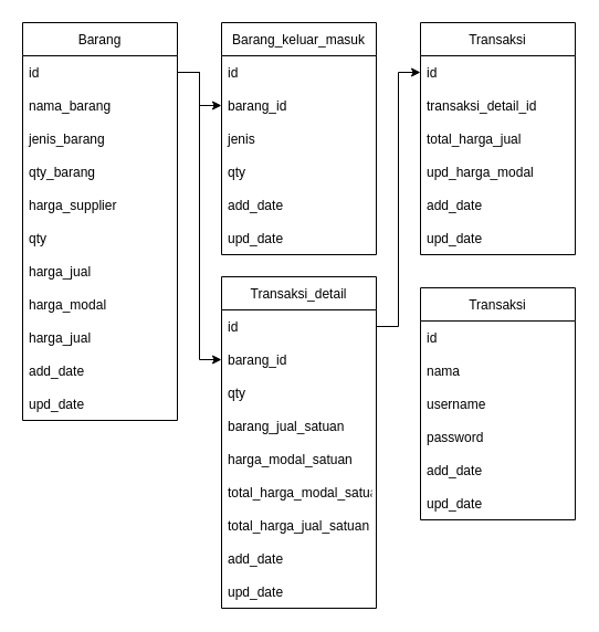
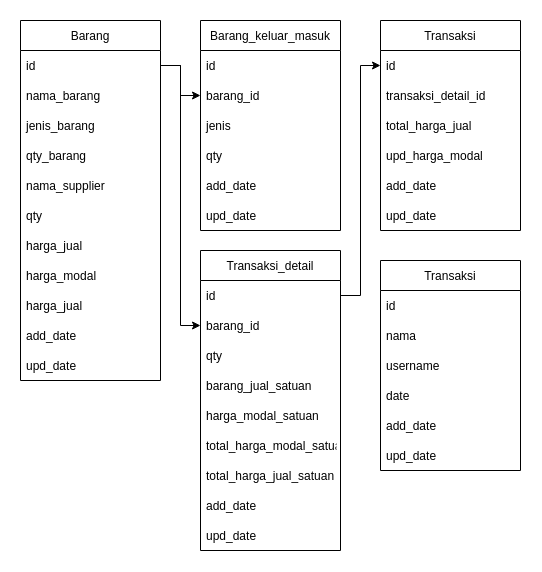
  <mxCell id="0" />
  <mxCell id="1" parent="0" />
  <mxCell id="2" value="Barang" style="swimlane;fontStyle=0;childLayout=stackLayout;horizontal=1;startSize=30;horizontalStack=0;resizeParent=1;resizeParentMax=0;resizeLast=0;collapsible=1;marginBottom=0;" vertex="1" parent="1"><mxGeometry x="20" y="20" width="140" height="360" as="geometry" /></mxCell>
  <mxCell id="3" value="id" style="text;strokeColor=none;fillColor=none;align=left;verticalAlign=middle;spacingLeft=4;spacingRight=4;overflow=hidden;points=[[0,0.5],[1,0.5]];portConstraint=eastwest;rotatable=0;" vertex="1" parent="2"><mxGeometry y="30" width="140" height="30" as="geometry" /></mxCell>
  <mxCell id="4" value="nama_barang" style="text;strokeColor=none;fillColor=none;align=left;verticalAlign=middle;spacingLeft=4;spacingRight=4;overflow=hidden;points=[[0,0.5],[1,0.5]];portConstraint=eastwest;rotatable=0;" vertex="1" parent="2"><mxGeometry y="60" width="140" height="30" as="geometry" /></mxCell>
  <mxCell id="5" value="jenis_barang" style="text;strokeColor=none;fillColor=none;align=left;verticalAlign=middle;spacingLeft=4;spacingRight=4;overflow=hidden;points=[[0,0.5],[1,0.5]];portConstraint=eastwest;rotatable=0;" vertex="1" parent="2"><mxGeometry y="90" width="140" height="30" as="geometry" /></mxCell>
  <mxCell id="6" value="qty_barang" style="text;strokeColor=none;fillColor=none;align=left;verticalAlign=middle;spacingLeft=4;spacingRight=4;overflow=hidden;points=[[0,0.5],[1,0.5]];portConstraint=eastwest;rotatable=0;" vertex="1" parent="2"><mxGeometry y="120" width="140" height="30" as="geometry" /></mxCell>
- <mxCell id="7" value="harga_supplier" style="text;strokeColor=none;fillColor=none;align=left;verticalAlign=middle;spacingLeft=4;spacingRight=4;overflow=hidden;points=[[0,0.5],[1,0.5]];portConstraint=eastwest;rotatable=0;" vertex="1" parent="2"><mxGeometry y="150" width="140" height="30" as="geometry" /></mxCell>
+ <mxCell id="7" value="nama_supplier" style="text;strokeColor=none;fillColor=none;align=left;verticalAlign=middle;spacingLeft=4;spacingRight=4;overflow=hidden;points=[[0,0.5],[1,0.5]];portConstraint=eastwest;rotatable=0;" vertex="1" parent="2"><mxGeometry y="150" width="140" height="30" as="geometry" /></mxCell>
  <mxCell id="8" value="qty" style="text;strokeColor=none;fillColor=none;align=left;verticalAlign=middle;spacingLeft=4;spacingRight=4;overflow=hidden;points=[[0,0.5],[1,0.5]];portConstraint=eastwest;rotatable=0;" vertex="1" parent="2"><mxGeometry y="180" width="140" height="30" as="geometry" /></mxCell>
  <mxCell id="9" value="harga_jual" style="text;strokeColor=none;fillColor=none;align=left;verticalAlign=middle;spacingLeft=4;spacingRight=4;overflow=hidden;points=[[0,0.5],[1,0.5]];portConstraint=eastwest;rotatable=0;" vertex="1" parent="2"><mxGeometry y="210" width="140" height="30" as="geometry" /></mxCell>
  <mxCell id="10" value="harga_modal" style="text;strokeColor=none;fillColor=none;align=left;verticalAlign=middle;spacingLeft=4;spacingRight=4;overflow=hidden;points=[[0,0.5],[1,0.5]];portConstraint=eastwest;rotatable=0;" vertex="1" parent="2"><mxGeometry y="240" width="140" height="30" as="geometry" /></mxCell>
  <mxCell id="11" value="harga_jual" style="text;strokeColor=none;fillColor=none;align=left;verticalAlign=middle;spacingLeft=4;spacingRight=4;overflow=hidden;points=[[0,0.5],[1,0.5]];portConstraint=eastwest;rotatable=0;" vertex="1" parent="2"><mxGeometry y="270" width="140" height="30" as="geometry" /></mxCell>
  <mxCell id="12" value="add_date" style="text;strokeColor=none;fillColor=none;align=left;verticalAlign=middle;spacingLeft=4;spacingRight=4;overflow=hidden;points=[[0,0.5],[1,0.5]];portConstraint=eastwest;rotatable=0;" vertex="1" parent="2"><mxGeometry y="300" width="140" height="30" as="geometry" /></mxCell>
  <mxCell id="13" value="upd_date" style="text;strokeColor=none;fillColor=none;align=left;verticalAlign=middle;spacingLeft=4;spacingRight=4;overflow=hidden;points=[[0,0.5],[1,0.5]];portConstraint=eastwest;rotatable=0;" vertex="1" parent="2"><mxGeometry y="330" width="140" height="30" as="geometry" /></mxCell>
  <mxCell id="14" value="Barang_keluar_masuk" style="swimlane;fontStyle=0;childLayout=stackLayout;horizontal=1;startSize=30;horizontalStack=0;resizeParent=1;resizeParentMax=0;resizeLast=0;collapsible=1;marginBottom=0;" vertex="1" parent="1"><mxGeometry x="200" y="20" width="140" height="210" as="geometry" /></mxCell>
  <mxCell id="15" value="id" style="text;strokeColor=none;fillColor=none;align=left;verticalAlign=middle;spacingLeft=4;spacingRight=4;overflow=hidden;points=[[0,0.5],[1,0.5]];portConstraint=eastwest;rotatable=0;" vertex="1" parent="14"><mxGeometry y="30" width="140" height="30" as="geometry" /></mxCell>
  <mxCell id="16" value="barang_id" style="text;strokeColor=none;fillColor=none;align=left;verticalAlign=middle;spacingLeft=4;spacingRight=4;overflow=hidden;points=[[0,0.5],[1,0.5]];portConstraint=eastwest;rotatable=0;" vertex="1" parent="14"><mxGeometry y="60" width="140" height="30" as="geometry" /></mxCell>
  <mxCell id="17" value="jenis" style="text;strokeColor=none;fillColor=none;align=left;verticalAlign=middle;spacingLeft=4;spacingRight=4;overflow=hidden;points=[[0,0.5],[1,0.5]];portConstraint=eastwest;rotatable=0;" vertex="1" parent="14"><mxGeometry y="90" width="140" height="30" as="geometry" /></mxCell>
  <mxCell id="18" value="qty" style="text;strokeColor=none;fillColor=none;align=left;verticalAlign=middle;spacingLeft=4;spacingRight=4;overflow=hidden;points=[[0,0.5],[1,0.5]];portConstraint=eastwest;rotatable=0;" vertex="1" parent="14"><mxGeometry y="120" width="140" height="30" as="geometry" /></mxCell>
  <mxCell id="19" value="add_date" style="text;strokeColor=none;fillColor=none;align=left;verticalAlign=middle;spacingLeft=4;spacingRight=4;overflow=hidden;points=[[0,0.5],[1,0.5]];portConstraint=eastwest;rotatable=0;" vertex="1" parent="14"><mxGeometry y="150" width="140" height="30" as="geometry" /></mxCell>
  <mxCell id="20" value="upd_date" style="text;strokeColor=none;fillColor=none;align=left;verticalAlign=middle;spacingLeft=4;spacingRight=4;overflow=hidden;points=[[0,0.5],[1,0.5]];portConstraint=eastwest;rotatable=0;" vertex="1" parent="14"><mxGeometry y="180" width="140" height="30" as="geometry" /></mxCell>
  <mxCell id="21" value="Transaksi" style="swimlane;fontStyle=0;childLayout=stackLayout;horizontal=1;startSize=30;horizontalStack=0;resizeParent=1;resizeParentMax=0;resizeLast=0;collapsible=1;marginBottom=0;" vertex="1" parent="1"><mxGeometry x="380" y="20" width="140" height="210" as="geometry" /></mxCell>
  <mxCell id="22" value="id" style="text;strokeColor=none;fillColor=none;align=left;verticalAlign=middle;spacingLeft=4;spacingRight=4;overflow=hidden;points=[[0,0.5],[1,0.5]];portConstraint=eastwest;rotatable=0;" vertex="1" parent="21"><mxGeometry y="30" width="140" height="30" as="geometry" /></mxCell>
  <mxCell id="23" value="transaksi_detail_id" style="text;strokeColor=none;fillColor=none;align=left;verticalAlign=middle;spacingLeft=4;spacingRight=4;overflow=hidden;points=[[0,0.5],[1,0.5]];portConstraint=eastwest;rotatable=0;" vertex="1" parent="21"><mxGeometry y="60" width="140" height="30" as="geometry" /></mxCell>
  <mxCell id="24" value="total_harga_jual" style="text;strokeColor=none;fillColor=none;align=left;verticalAlign=middle;spacingLeft=4;spacingRight=4;overflow=hidden;points=[[0,0.5],[1,0.5]];portConstraint=eastwest;rotatable=0;" vertex="1" parent="21"><mxGeometry y="90" width="140" height="30" as="geometry" /></mxCell>
  <mxCell id="25" value="upd_harga_modal" style="text;strokeColor=none;fillColor=none;align=left;verticalAlign=middle;spacingLeft=4;spacingRight=4;overflow=hidden;points=[[0,0.5],[1,0.5]];portConstraint=eastwest;rotatable=0;" vertex="1" parent="21"><mxGeometry y="120" width="140" height="30" as="geometry" /></mxCell>
  <mxCell id="26" value="add_date" style="text;strokeColor=none;fillColor=none;align=left;verticalAlign=middle;spacingLeft=4;spacingRight=4;overflow=hidden;points=[[0,0.5],[1,0.5]];portConstraint=eastwest;rotatable=0;" vertex="1" parent="21"><mxGeometry y="150" width="140" height="30" as="geometry" /></mxCell>
  <mxCell id="27" value="upd_date" style="text;strokeColor=none;fillColor=none;align=left;verticalAlign=middle;spacingLeft=4;spacingRight=4;overflow=hidden;points=[[0,0.5],[1,0.5]];portConstraint=eastwest;rotatable=0;" vertex="1" parent="21"><mxGeometry y="180" width="140" height="30" as="geometry" /></mxCell>
  <mxCell id="28" style="edgeStyle=orthogonalEdgeStyle;rounded=0;orthogonalLoop=1;jettySize=auto;html=1;entryX=0;entryY=0.5;entryDx=0;entryDy=0;" edge="1" parent="1" source="3" target="16"><mxGeometry relative="1" as="geometry" /></mxCell>
  <mxCell id="29" value="Transaksi_detail" style="swimlane;fontStyle=0;childLayout=stackLayout;horizontal=1;startSize=30;horizontalStack=0;resizeParent=1;resizeParentMax=0;resizeLast=0;collapsible=1;marginBottom=0;" vertex="1" parent="1"><mxGeometry x="200" y="250" width="140" height="300" as="geometry" /></mxCell>
  <mxCell id="30" value="id" style="text;strokeColor=none;fillColor=none;align=left;verticalAlign=middle;spacingLeft=4;spacingRight=4;overflow=hidden;points=[[0,0.5],[1,0.5]];portConstraint=eastwest;rotatable=0;" vertex="1" parent="29"><mxGeometry y="30" width="140" height="30" as="geometry" /></mxCell>
  <mxCell id="31" value="barang_id" style="text;strokeColor=none;fillColor=none;align=left;verticalAlign=middle;spacingLeft=4;spacingRight=4;overflow=hidden;points=[[0,0.5],[1,0.5]];portConstraint=eastwest;rotatable=0;" vertex="1" parent="29"><mxGeometry y="60" width="140" height="30" as="geometry" /></mxCell>
  <mxCell id="32" value="qty" style="text;strokeColor=none;fillColor=none;align=left;verticalAlign=middle;spacingLeft=4;spacingRight=4;overflow=hidden;points=[[0,0.5],[1,0.5]];portConstraint=eastwest;rotatable=0;" vertex="1" parent="29"><mxGeometry y="90" width="140" height="30" as="geometry" /></mxCell>
  <mxCell id="33" value="barang_jual_satuan" style="text;strokeColor=none;fillColor=none;align=left;verticalAlign=middle;spacingLeft=4;spacingRight=4;overflow=hidden;points=[[0,0.5],[1,0.5]];portConstraint=eastwest;rotatable=0;" vertex="1" parent="29"><mxGeometry y="120" width="140" height="30" as="geometry" /></mxCell>
  <mxCell id="34" value="harga_modal_satuan" style="text;strokeColor=none;fillColor=none;align=left;verticalAlign=middle;spacingLeft=4;spacingRight=4;overflow=hidden;points=[[0,0.5],[1,0.5]];portConstraint=eastwest;rotatable=0;" vertex="1" parent="29"><mxGeometry y="150" width="140" height="30" as="geometry" /></mxCell>
  <mxCell id="35" value="total_harga_modal_satuan" style="text;strokeColor=none;fillColor=none;align=left;verticalAlign=middle;spacingLeft=4;spacingRight=4;overflow=hidden;points=[[0,0.5],[1,0.5]];portConstraint=eastwest;rotatable=0;" vertex="1" parent="29"><mxGeometry y="180" width="140" height="30" as="geometry" /></mxCell>
  <mxCell id="36" value="total_harga_jual_satuan" style="text;strokeColor=none;fillColor=none;align=left;verticalAlign=middle;spacingLeft=4;spacingRight=4;overflow=hidden;points=[[0,0.5],[1,0.5]];portConstraint=eastwest;rotatable=0;" vertex="1" parent="29"><mxGeometry y="210" width="140" height="30" as="geometry" /></mxCell>
  <mxCell id="37" value="add_date" style="text;strokeColor=none;fillColor=none;align=left;verticalAlign=middle;spacingLeft=4;spacingRight=4;overflow=hidden;points=[[0,0.5],[1,0.5]];portConstraint=eastwest;rotatable=0;" vertex="1" parent="29"><mxGeometry y="240" width="140" height="30" as="geometry" /></mxCell>
  <mxCell id="38" value="upd_date" style="text;strokeColor=none;fillColor=none;align=left;verticalAlign=middle;spacingLeft=4;spacingRight=4;overflow=hidden;points=[[0,0.5],[1,0.5]];portConstraint=eastwest;rotatable=0;" vertex="1" parent="29"><mxGeometry y="270" width="140" height="30" as="geometry" /></mxCell>
  <mxCell id="39" style="edgeStyle=orthogonalEdgeStyle;rounded=0;orthogonalLoop=1;jettySize=auto;html=1;entryX=0;entryY=0.5;entryDx=0;entryDy=0;" edge="1" parent="1" source="3" target="31"><mxGeometry relative="1" as="geometry" /></mxCell>
  <mxCell id="40" style="edgeStyle=orthogonalEdgeStyle;rounded=0;orthogonalLoop=1;jettySize=auto;html=1;entryX=0;entryY=0.5;entryDx=0;entryDy=0;" edge="1" parent="1" source="30" target="22"><mxGeometry relative="1" as="geometry" /></mxCell>
  <mxCell id="41" value="Transaksi" style="swimlane;fontStyle=0;childLayout=stackLayout;horizontal=1;startSize=30;horizontalStack=0;resizeParent=1;resizeParentMax=0;resizeLast=0;collapsible=1;marginBottom=0;" vertex="1" parent="1"><mxGeometry x="380" y="260" width="140" height="210" as="geometry" /></mxCell>
  <mxCell id="42" value="id" style="text;strokeColor=none;fillColor=none;align=left;verticalAlign=middle;spacingLeft=4;spacingRight=4;overflow=hidden;points=[[0,0.5],[1,0.5]];portConstraint=eastwest;rotatable=0;" vertex="1" parent="41"><mxGeometry y="30" width="140" height="30" as="geometry" /></mxCell>
  <mxCell id="43" value="nama" style="text;strokeColor=none;fillColor=none;align=left;verticalAlign=middle;spacingLeft=4;spacingRight=4;overflow=hidden;points=[[0,0.5],[1,0.5]];portConstraint=eastwest;rotatable=0;" vertex="1" parent="41"><mxGeometry y="60" width="140" height="30" as="geometry" /></mxCell>
  <mxCell id="44" value="username" style="text;strokeColor=none;fillColor=none;align=left;verticalAlign=middle;spacingLeft=4;spacingRight=4;overflow=hidden;points=[[0,0.5],[1,0.5]];portConstraint=eastwest;rotatable=0;" vertex="1" parent="41"><mxGeometry y="90" width="140" height="30" as="geometry" /></mxCell>
- <mxCell id="45" value="password" style="text;strokeColor=none;fillColor=none;align=left;verticalAlign=middle;spacingLeft=4;spacingRight=4;overflow=hidden;points=[[0,0.5],[1,0.5]];portConstraint=eastwest;rotatable=0;" vertex="1" parent="41"><mxGeometry y="120" width="140" height="30" as="geometry" /></mxCell>
+ <mxCell id="45" value="date" style="text;strokeColor=none;fillColor=none;align=left;verticalAlign=middle;spacingLeft=4;spacingRight=4;overflow=hidden;points=[[0,0.5],[1,0.5]];portConstraint=eastwest;rotatable=0;" vertex="1" parent="41"><mxGeometry y="120" width="140" height="30" as="geometry" /></mxCell>
  <mxCell id="46" value="add_date" style="text;strokeColor=none;fillColor=none;align=left;verticalAlign=middle;spacingLeft=4;spacingRight=4;overflow=hidden;points=[[0,0.5],[1,0.5]];portConstraint=eastwest;rotatable=0;" vertex="1" parent="41"><mxGeometry y="150" width="140" height="30" as="geometry" /></mxCell>
  <mxCell id="47" value="upd_date" style="text;strokeColor=none;fillColor=none;align=left;verticalAlign=middle;spacingLeft=4;spacingRight=4;overflow=hidden;points=[[0,0.5],[1,0.5]];portConstraint=eastwest;rotatable=0;" vertex="1" parent="41"><mxGeometry y="180" width="140" height="30" as="geometry" /></mxCell>
